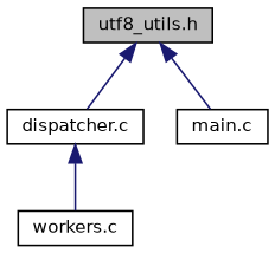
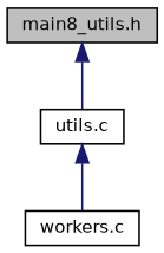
  digraph {
    node [color=black fillcolor=white fontname=Helvetica fontsize=10 shape=record style=filled]
    edge [color=midnightblue dir=back fontname=Helvetica fontsize=10 labelfontname=Helvetica labelfontsize=10 style=solid]
-   n1 [fillcolor=grey75 fontcolor=black height=0.2 label="utf8_utils.h" width=0.4]
-   n2 [height=0.2 label="dispatcher.c" width=0.4]
-   n3 [height=0.2 label="main.c" width=0.4]
+   n1 [fillcolor=grey75 fontcolor=black height=0.2 label="main8_utils.h" width=0.4]
+   n2 [height=0.2 label="utils.c" width=0.4]
    n4 [height=0.2 label="workers.c" width=0.4]
    n1 -> n2
-   n1 -> n3
    n2 -> n4
  }
